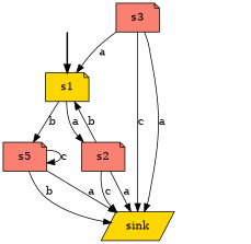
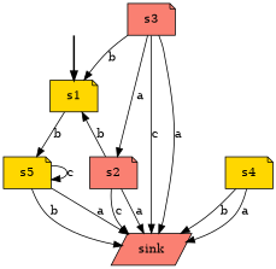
  digraph {
    node [style=filled fillcolor=salmon shape=note]
    fake [style=invisible fillcolor="" shape=""]
    s1 [fillcolor=gold root=true]
-   s5
+   s5 [fillcolor=gold]
    s2
-   sink [fillcolor=gold shape=parallelogram]
+   s4 [fillcolor=gold]
+   sink [shape=parallelogram]
    s3
    fake -> s1 [style=bold]
    s1 -> s5 [label=b]
-   s1 -> s2 [label=a]
+   s3 -> s2 [label=a]
    s5 -> s5 [label=c]
    s5 -> sink [label=b]
    s5 -> sink [label=a]
    s2 -> s1 [label=b]
    s2 -> sink [label=c]
    s2 -> sink [label=a]
-   s3 -> s1 [label=a]
+   s4 -> sink [label=b]
+   s4 -> sink [label=a]
+   s3 -> s1 [label=b]
    s3 -> sink [label=c]
    s3 -> sink [label=a]
  }
